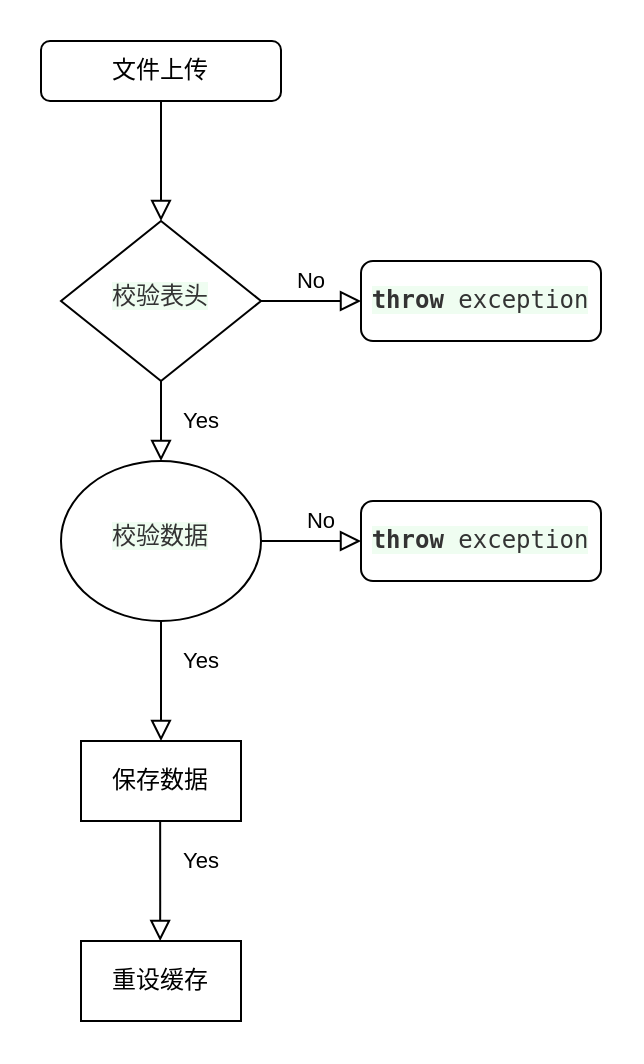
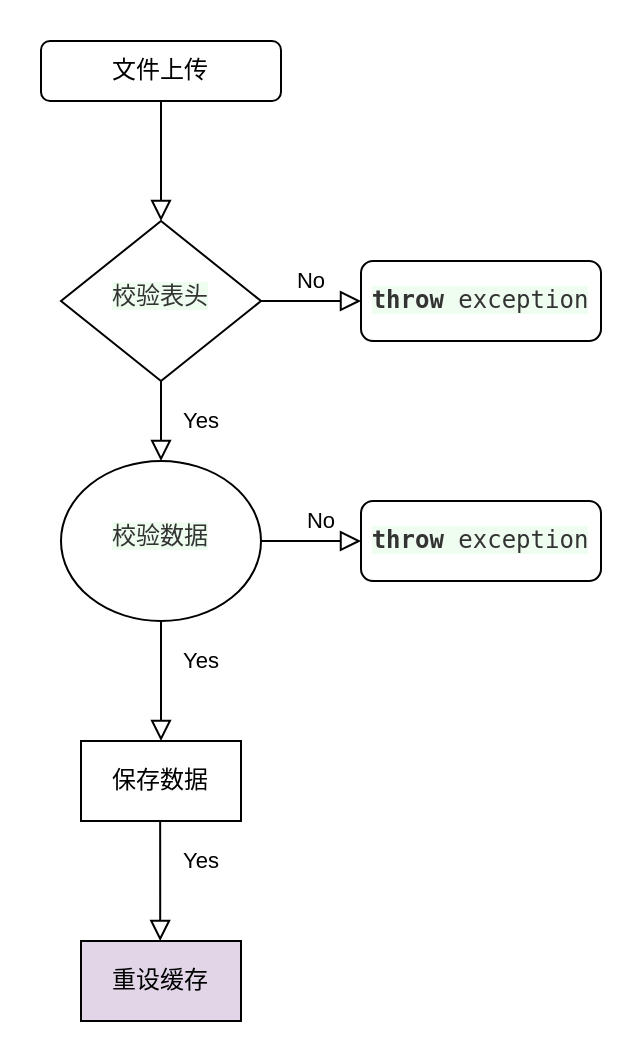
  <mxCell id="0" />
  <mxCell id="1" parent="0" />
  <mxCell id="2" value="" style="rounded=0;html=1;jettySize=auto;orthogonalLoop=1;fontSize=11;endArrow=block;endFill=0;endSize=8;strokeWidth=1;shadow=0;labelBackgroundColor=none;edgeStyle=orthogonalEdgeStyle;" parent="1" source="3" target="6" edge="1"><mxGeometry relative="1" as="geometry" /></mxCell>
  <mxCell id="3" value="文件上传" style="rounded=1;whiteSpace=wrap;html=1;fontSize=12;glass=0;strokeWidth=1;shadow=0;" parent="1" vertex="1"><mxGeometry x="20" y="20" width="120" height="30" as="geometry" /></mxCell>
  <mxCell id="4" value="Yes" style="rounded=0;html=1;jettySize=auto;orthogonalLoop=1;fontSize=11;endArrow=block;endFill=0;endSize=8;strokeWidth=1;shadow=0;labelBackgroundColor=none;edgeStyle=orthogonalEdgeStyle;" parent="1" source="6" target="10" edge="1"><mxGeometry y="20" relative="1" as="geometry"><mxPoint as="offset" /></mxGeometry></mxCell>
  <mxCell id="5" value="No" style="edgeStyle=orthogonalEdgeStyle;rounded=0;html=1;jettySize=auto;orthogonalLoop=1;fontSize=11;endArrow=block;endFill=0;endSize=8;strokeWidth=1;shadow=0;labelBackgroundColor=none;" parent="1" source="6" target="7" edge="1"><mxGeometry y="10" relative="1" as="geometry"><mxPoint as="offset" /></mxGeometry></mxCell>
  <mxCell id="6" value="&lt;span style=&quot;color: rgb(51, 51, 51); font-family: Menlo, &amp;quot;DejaVu Sans Mono&amp;quot;, &amp;quot;Liberation Mono&amp;quot;, Consolas, &amp;quot;Ubuntu Mono&amp;quot;, &amp;quot;Courier New&amp;quot;, &amp;quot;andale mono&amp;quot;, &amp;quot;lucida console&amp;quot;, monospace; text-align: start; white-space: pre-wrap; background-color: rgb(239, 253, 241);&quot;&gt;校验表头&lt;/span&gt;" style="rhombus;whiteSpace=wrap;html=1;shadow=0;fontFamily=Helvetica;fontSize=12;align=center;strokeWidth=1;spacing=6;spacingTop=-4;" parent="1" vertex="1"><mxGeometry x="30" y="110" width="100" height="80" as="geometry" /></mxCell>
  <mxCell id="7" value="&lt;span style=&quot;color: rgb(51, 51, 51); font-weight: 700; font-family: Menlo, &amp;quot;DejaVu Sans Mono&amp;quot;, &amp;quot;Liberation Mono&amp;quot;, Consolas, &amp;quot;Ubuntu Mono&amp;quot;, &amp;quot;Courier New&amp;quot;, &amp;quot;andale mono&amp;quot;, &amp;quot;lucida console&amp;quot;, monospace; text-align: start; white-space: pre-wrap; background-color: rgb(239, 253, 241);&quot; class=&quot;hljs-keyword&quot;&gt;throw&lt;/span&gt;&lt;span style=&quot;color: rgb(51, 51, 51); font-family: Menlo, &amp;quot;DejaVu Sans Mono&amp;quot;, &amp;quot;Liberation Mono&amp;quot;, Consolas, &amp;quot;Ubuntu Mono&amp;quot;, &amp;quot;Courier New&amp;quot;, &amp;quot;andale mono&amp;quot;, &amp;quot;lucida console&amp;quot;, monospace; text-align: start; white-space: pre-wrap; background-color: rgb(239, 253, 241);&quot;&gt; exception&lt;/span&gt;" style="rounded=1;whiteSpace=wrap;html=1;fontSize=12;glass=0;strokeWidth=1;shadow=0;" parent="1" vertex="1"><mxGeometry x="180" y="130" width="120" height="40" as="geometry" /></mxCell>
  <mxCell id="8" value="Yes" style="rounded=0;html=1;jettySize=auto;orthogonalLoop=1;fontSize=11;endArrow=block;endFill=0;endSize=8;strokeWidth=1;shadow=0;labelBackgroundColor=none;edgeStyle=orthogonalEdgeStyle;" parent="1" source="10" edge="1"><mxGeometry x="-0.339" y="20" relative="1" as="geometry"><mxPoint as="offset" /><mxPoint x="80" y="370" as="targetPoint" /></mxGeometry></mxCell>
  <mxCell id="9" value="No" style="edgeStyle=orthogonalEdgeStyle;rounded=0;html=1;jettySize=auto;orthogonalLoop=1;fontSize=11;endArrow=block;endFill=0;endSize=8;strokeWidth=1;shadow=0;labelBackgroundColor=none;" parent="1" source="10" target="11" edge="1"><mxGeometry x="0.2" y="10" relative="1" as="geometry"><mxPoint as="offset" /></mxGeometry></mxCell>
  <mxCell id="10" value="&lt;span style=&quot;color: rgb(51, 51, 51); font-family: Menlo, &amp;quot;DejaVu Sans Mono&amp;quot;, &amp;quot;Liberation Mono&amp;quot;, Consolas, &amp;quot;Ubuntu Mono&amp;quot;, &amp;quot;Courier New&amp;quot;, &amp;quot;andale mono&amp;quot;, &amp;quot;lucida console&amp;quot;, monospace; text-align: start; white-space: pre-wrap; background-color: rgb(239, 253, 241);&quot;&gt;校验数据&lt;/span&gt;" style="ellipse;whiteSpace=wrap;html=1;shadow=0;fontFamily=Helvetica;fontSize=12;align=center;strokeWidth=1;spacing=6;spacingTop=-4;" parent="1" vertex="1"><mxGeometry x="30" y="230" width="100" height="80" as="geometry" /></mxCell>
  <mxCell id="11" value="&lt;span style=&quot;color: rgb(51, 51, 51); font-weight: 700; font-family: Menlo, &amp;quot;DejaVu Sans Mono&amp;quot;, &amp;quot;Liberation Mono&amp;quot;, Consolas, &amp;quot;Ubuntu Mono&amp;quot;, &amp;quot;Courier New&amp;quot;, &amp;quot;andale mono&amp;quot;, &amp;quot;lucida console&amp;quot;, monospace; text-align: start; white-space: pre-wrap; background-color: rgb(239, 253, 241);&quot; class=&quot;hljs-keyword&quot;&gt;throw&lt;/span&gt;&lt;span style=&quot;color: rgb(51, 51, 51); font-family: Menlo, &amp;quot;DejaVu Sans Mono&amp;quot;, &amp;quot;Liberation Mono&amp;quot;, Consolas, &amp;quot;Ubuntu Mono&amp;quot;, &amp;quot;Courier New&amp;quot;, &amp;quot;andale mono&amp;quot;, &amp;quot;lucida console&amp;quot;, monospace; text-align: start; white-space: pre-wrap; background-color: rgb(239, 253, 241);&quot;&gt; exception&lt;/span&gt;" style="rounded=1;whiteSpace=wrap;html=1;fontSize=12;glass=0;strokeWidth=1;shadow=0;" parent="1" vertex="1"><mxGeometry x="180" y="250" width="120" height="40" as="geometry" /></mxCell>
  <mxCell id="12" value="保存数据" style="rounded=0;whiteSpace=wrap;html=1;" vertex="1" parent="1"><mxGeometry x="40" y="370" width="80" height="40" as="geometry" /></mxCell>
  <mxCell id="13" value="Yes" style="rounded=0;html=1;jettySize=auto;orthogonalLoop=1;fontSize=11;endArrow=block;endFill=0;endSize=8;strokeWidth=1;shadow=0;labelBackgroundColor=none;edgeStyle=orthogonalEdgeStyle;" edge="1" parent="1"><mxGeometry x="-0.339" y="20" relative="1" as="geometry"><mxPoint as="offset" /><mxPoint x="79.58" y="410" as="sourcePoint" /><mxPoint x="79.58" y="470" as="targetPoint" /><Array as="points"><mxPoint x="79.58" y="450" /><mxPoint x="79.58" y="450" /></Array></mxGeometry></mxCell>
- <mxCell id="14" value="重设缓存" style="rounded=0;whiteSpace=wrap;html=1;" vertex="1" parent="1"><mxGeometry x="40" y="470" width="80" height="40" as="geometry" /></mxCell>
+ <mxCell id="14" value="重设缓存" style="rounded=0;whiteSpace=wrap;html=1;fillColor=#e1d5e7;" vertex="1" parent="1"><mxGeometry x="40" y="470" width="80" height="40" as="geometry" /></mxCell>
